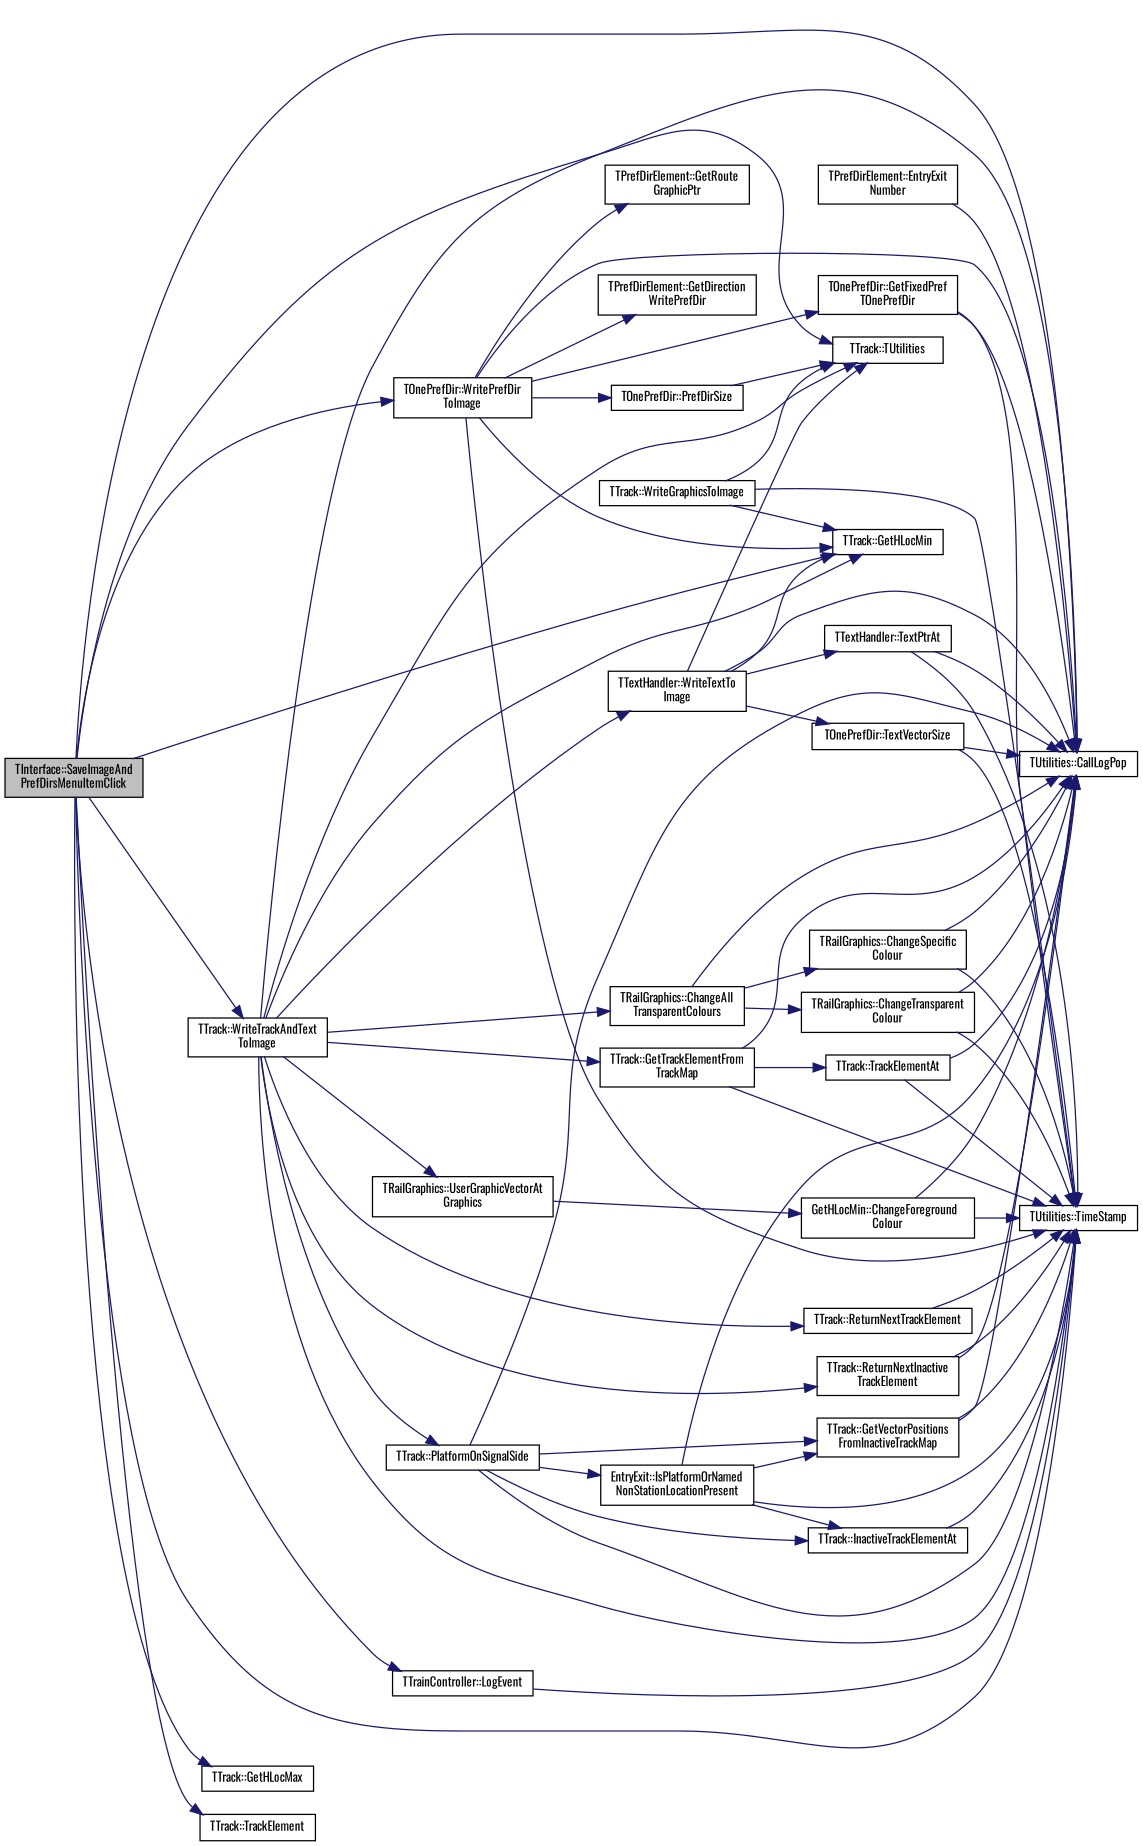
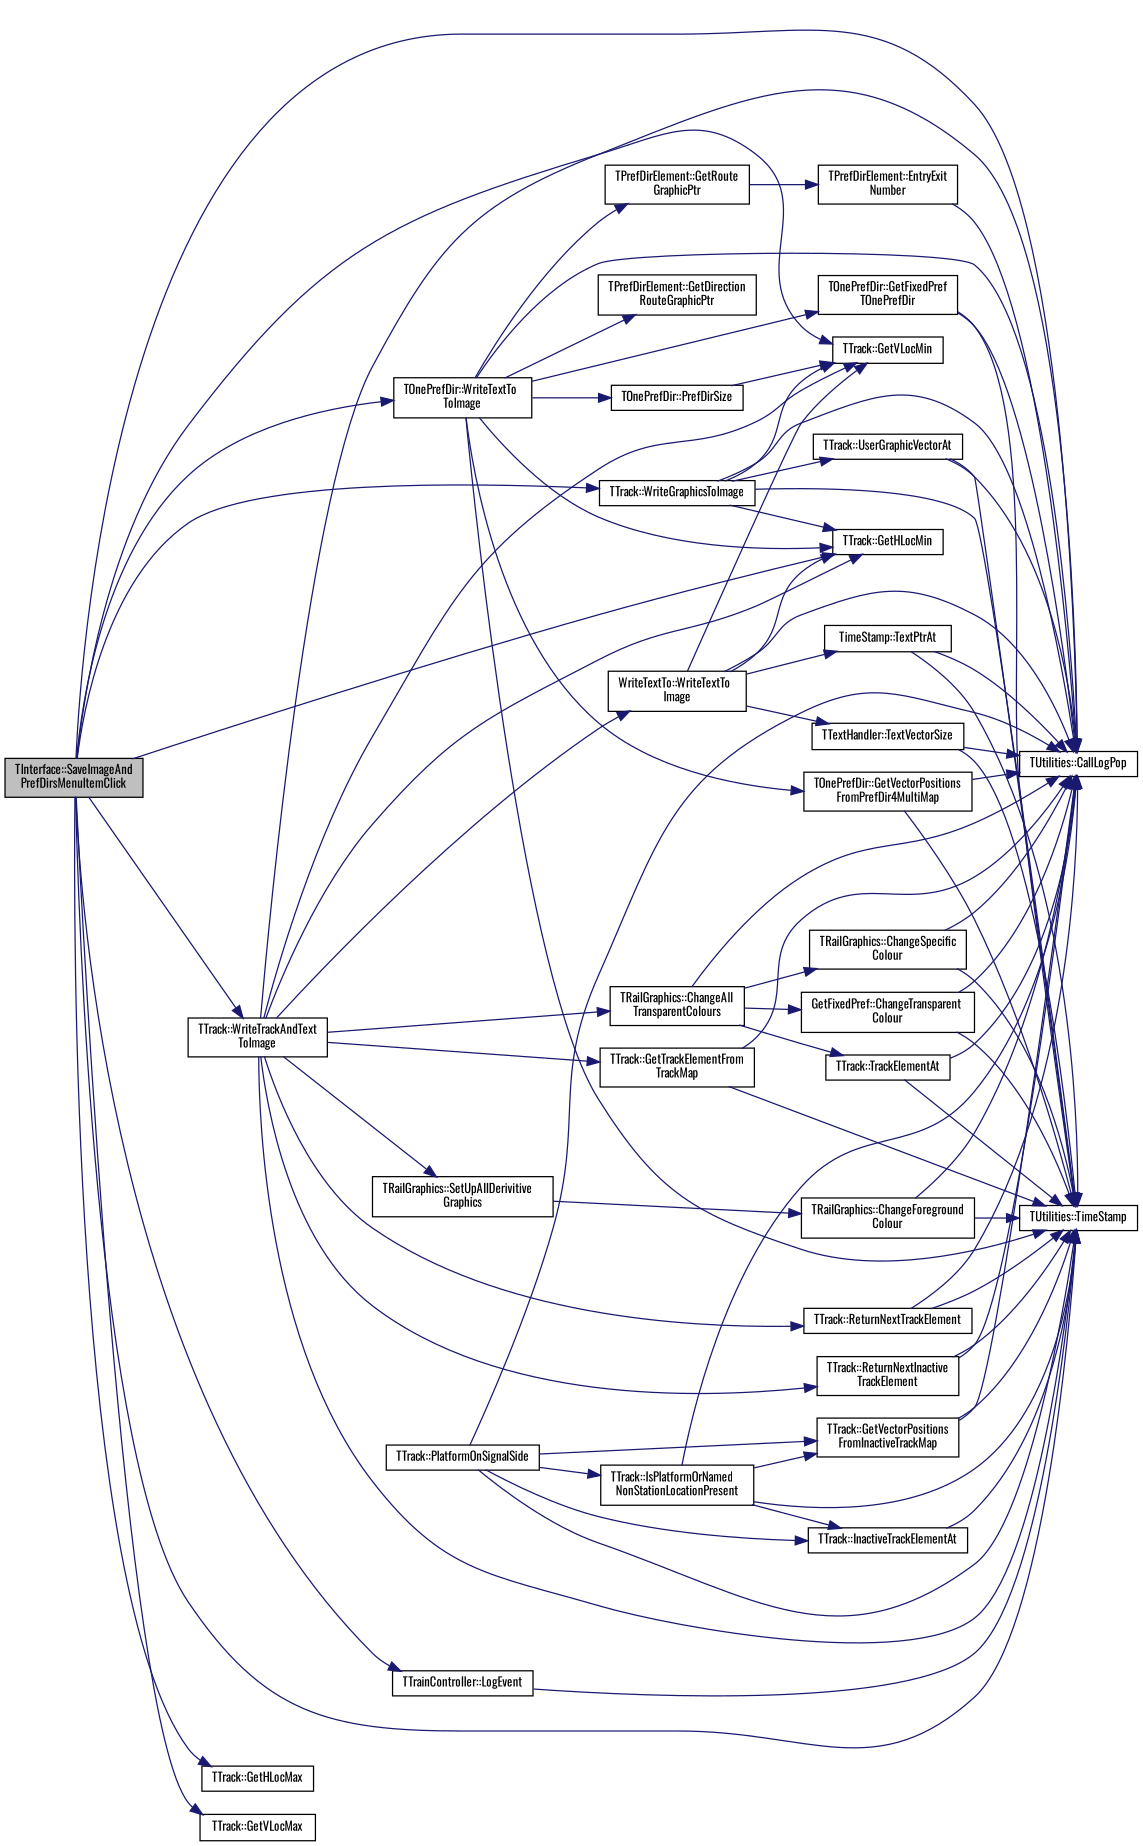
  digraph {
    fontname=Oswald
    rankdir=LR
    node [color=black fillcolor=white fontname=Oswald fontsize=10 shape=record style=filled]
    edge [color=midnightblue fontname=Oswald fontsize=10 labelfontname=Helvetica labelfontsize=10 style=solid]
    n1 [fillcolor=grey75 fontcolor=black height=0.2 label="TInterface::SaveImageAnd\lPrefDirsMenuItemClick" width=0.4]
    n2 [height=0.2 label="TUtilities::CallLogPop" width=0.4]
    n3 [height=0.2 label="TTrack::GetHLocMax" width=0.4]
    n4 [height=0.2 label="TTrack::GetHLocMin" width=0.4]
-   n5 [height=0.2 label="TTrack::TrackElement" width=0.4]
-   n6 [height=0.2 label="TTrack::TUtilities" width=0.4]
+   n5 [height=0.2 label="TTrack::GetVLocMax" width=0.4]
+   n6 [height=0.2 label="TTrack::GetVLocMin" width=0.4]
    n7 [height=0.2 label="TTrainController::LogEvent" width=0.4]
    n8 [height=0.2 label="TUtilities::TimeStamp" width=0.4]
    n9 [height=0.2 label="TTrack::WriteGraphicsToImage" width=0.4]
-   n10 [height=0.2 label="TOnePrefDir::WritePrefDir\lToImage" width=0.4]
+   n10 [height=0.2 label="TOnePrefDir::WriteTextTo\lToImage" width=0.4]
    n11 [height=0.2 label="TTrack::WriteTrackAndText\lToImage" width=0.4]
-   n13 [height=0.2 label="TPrefDirElement::GetDirection\lWritePrefDir" width=0.4]
+   n12 [height=0.2 label="TTrack::UserGraphicVectorAt" width=0.4]
+   n13 [height=0.2 label="TPrefDirElement::GetDirection\lRouteGraphicPtr" width=0.4]
    n14 [height=0.2 label="TOnePrefDir::GetFixedPref\lTOnePrefDir" width=0.4]
    n15 [height=0.2 label="TPrefDirElement::GetRoute\lGraphicPtr" width=0.4]
+   n16 [height=0.2 label="TOnePrefDir::GetVectorPositions\lFromPrefDir4MultiMap" width=0.4]
    n17 [height=0.2 label="TOnePrefDir::PrefDirSize" width=0.4]
    n18 [height=0.2 label="TRailGraphics::ChangeAll\lTransparentColours" width=0.4]
    n19 [height=0.2 label="TTrack::GetTrackElementFrom\lTrackMap" width=0.4]
    n20 [height=0.2 label="TTrack::PlatformOnSignalSide" width=0.4]
    n21 [height=0.2 label="TTrack::ReturnNextInactive\lTrackElement" width=0.4]
    n22 [height=0.2 label="TTrack::ReturnNextTrackElement" width=0.4]
-   n23 [height=0.2 label="TRailGraphics::UserGraphicVectorAt\lGraphics" width=0.4]
-   n24 [height=0.2 label="TTextHandler::WriteTextTo\lImage" width=0.4]
+   n23 [height=0.2 label="TRailGraphics::SetUpAllDerivitive\lGraphics" width=0.4]
+   n24 [height=0.2 label="WriteTextTo::WriteTextTo\lImage" width=0.4]
    n25 [height=0.2 label="TPrefDirElement::EntryExit\lNumber" width=0.4]
    n26 [height=0.2 label="TRailGraphics::ChangeSpecific\lColour" width=0.4]
-   n27 [height=0.2 label="TRailGraphics::ChangeTransparent\lColour" width=0.4]
+   n27 [height=0.2 label="GetFixedPref::ChangeTransparent\lColour" width=0.4]
    n28 [height=0.2 label="TTrack::TrackElementAt" width=0.4]
    n29 [height=0.2 label="TTrack::GetVectorPositions\lFromInactiveTrackMap" width=0.4]
    n30 [height=0.2 label="TTrack::InactiveTrackElementAt" width=0.4]
-   n31 [height=0.2 label="EntryExit::IsPlatformOrNamed\lNonStationLocationPresent" width=0.4]
-   n32 [height=0.2 label="GetHLocMin::ChangeForeground\lColour" width=0.4]
-   n33 [height=0.2 label="TTextHandler::TextPtrAt" width=0.4]
-   n34 [height=0.2 label="TOnePrefDir::TextVectorSize" width=0.4]
+   n31 [height=0.2 label="TTrack::IsPlatformOrNamed\lNonStationLocationPresent" width=0.4]
+   n32 [height=0.2 label="TRailGraphics::ChangeForeground\lColour" width=0.4]
+   n33 [height=0.2 label="TimeStamp::TextPtrAt" width=0.4]
+   n34 [height=0.2 label="TTextHandler::TextVectorSize" width=0.4]
    n1 -> n2
    n1 -> n3
    n1 -> n4
    n1 -> n5
    n1 -> n6
    n1 -> n7
    n1 -> n8
+   n1 -> n9
    n1 -> n10
    n1 -> n11
    n7 -> n8
+   n9 -> n2
    n9 -> n4
    n9 -> n6
    n9 -> n8
+   n9 -> n12
    n10 -> n2
    n10 -> n4
    n10 -> n8
    n10 -> n13
    n10 -> n14
    n10 -> n15
+   n10 -> n16
    n10 -> n17
    n11 -> n2
    n11 -> n4
    n11 -> n6
    n11 -> n8
    n11 -> n18
    n11 -> n19
-   n11 -> n20
    n11 -> n21
    n11 -> n22
    n11 -> n23
    n11 -> n24
+   n12 -> n2
+   n12 -> n8
    n14 -> n2
    n14 -> n8
+   n15 -> n25
+   n16 -> n2
+   n16 -> n8
    n17 -> n6
    n18 -> n2
    n18 -> n26
    n18 -> n27
    n19 -> n2
    n19 -> n8
-   n19 -> n28
+   n18 -> n28
    n20 -> n2
    n20 -> n8
    n20 -> n29
    n20 -> n30
    n20 -> n31
    n21 -> n2
    n21 -> n8
+   n22 -> n2
    n22 -> n8
    n23 -> n32
    n24 -> n2
    n24 -> n4
    n24 -> n6
    n24 -> n33
    n24 -> n34
    n25 -> n2
    n26 -> n2
    n26 -> n8
    n27 -> n2
    n27 -> n8
    n28 -> n2
    n28 -> n8
    n29 -> n2
    n29 -> n8
    n30 -> n8
    n31 -> n2
    n31 -> n8
    n31 -> n29
    n31 -> n30
    n32 -> n2
    n32 -> n8
    n33 -> n2
    n33 -> n8
    n34 -> n2
    n34 -> n8
  }
